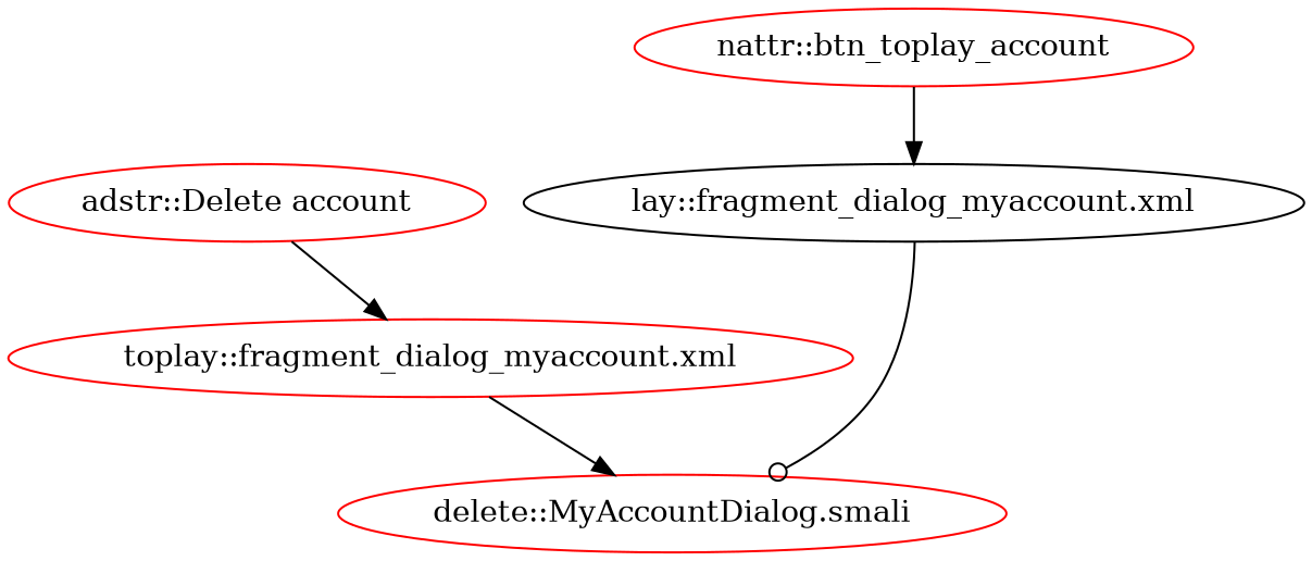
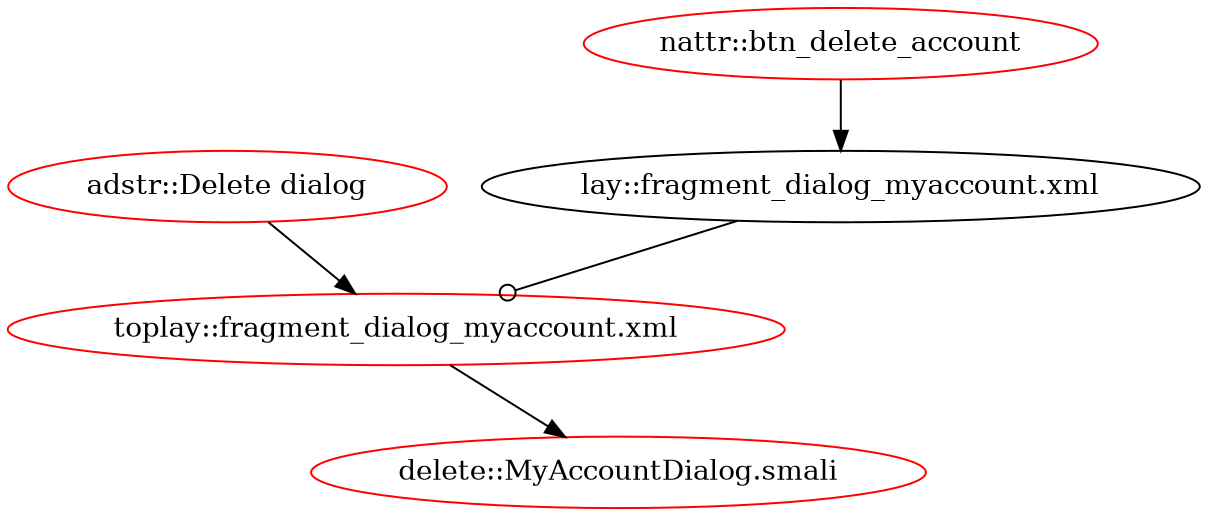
  digraph {
    fontname="DejaVu Serif"
    node [color=red fontname="DejaVu Serif"]
    edge [arrowhead=normal fontname="DejaVu Serif"]
-   "adstr::Delete account"
+   "adstr::Delete account" [label="adstr::Delete dialog"]
    "toplay::fragment_dialog_myaccount.xml"
    "lay::fragment_dialog_myaccount.xml" [color=black]
-   "nattr::btn_delete_account" [label="nattr::btn_toplay_account"]
+   "nattr::btn_delete_account"
    n5 [label="delete::MyAccountDialog.smali"]
    "adstr::Delete account" -> "toplay::fragment_dialog_myaccount.xml"
    "toplay::fragment_dialog_myaccount.xml" -> n5
-   "lay::fragment_dialog_myaccount.xml" -> n5 [arrowhead=odot]
+   "lay::fragment_dialog_myaccount.xml" -> "toplay::fragment_dialog_myaccount.xml" [arrowhead=odot]
    "nattr::btn_delete_account" -> "lay::fragment_dialog_myaccount.xml"
  }
